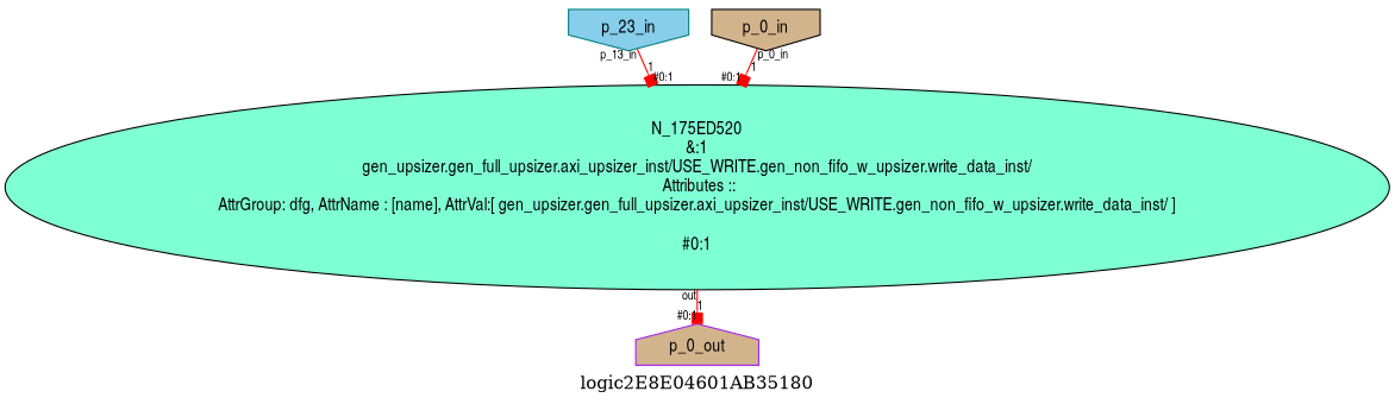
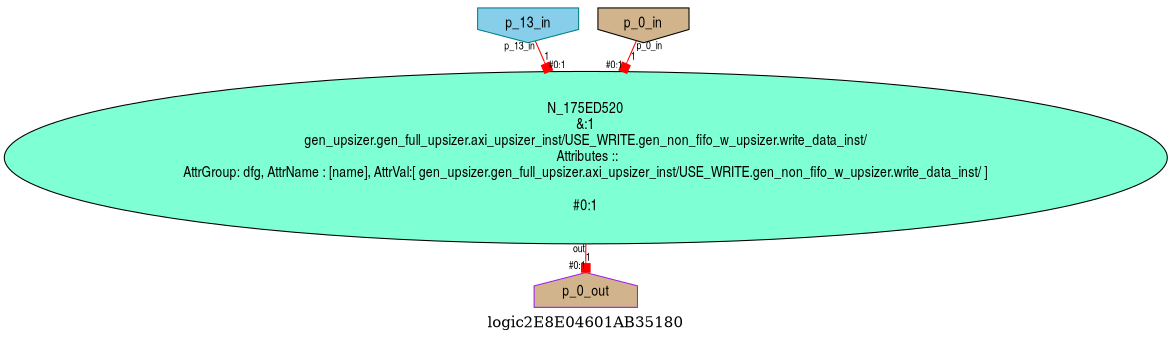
  digraph {
    label=logic2E8E04601AB35180
    ranksep=0.1
    splines=true
    node [color=black fontname=helveticanarrow shape=invhouse style=filled fillcolor=tan]
    edge [color="#ff0000" fontname=helveticanarrow fontsize=10 headlabel="#0:1" arrowhead=box]
-   n1 [color=teal label=p_23_in fillcolor=skyblue]
+   n1 [color=teal label=p_13_in fillcolor=skyblue]
    n2 [label=p_0_in]
    n3 [color=purple label=p_0_out shape=house]
    n4 [label="N_175ED520\n&:1\ngen_upsizer.gen_full_upsizer.axi_upsizer_inst/USE_WRITE.gen_non_fifo_w_upsizer.write_data_inst/\n Attributes ::\nAttrGroup: dfg, AttrName : [name], AttrVal:[ gen_upsizer.gen_full_upsizer.axi_upsizer_inst/USE_WRITE.gen_non_fifo_w_upsizer.write_data_inst/ ]\n\n#0:1\n" fillcolor=aquamarine shape=""]
    subgraph sub_1 {
      rank=source
      n1
      n2
    }
    subgraph sub_2 {
      rank=sink
      n3
    }
    n1 -> n4 [label=1 taillabel=p_13_in]
    n2 -> n4 [label=1 taillabel=p_0_in]
    n4 -> n3 [label=1 taillabel=out]
  }
